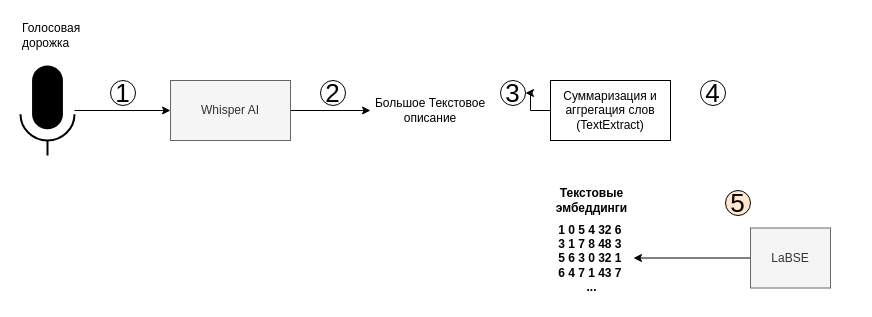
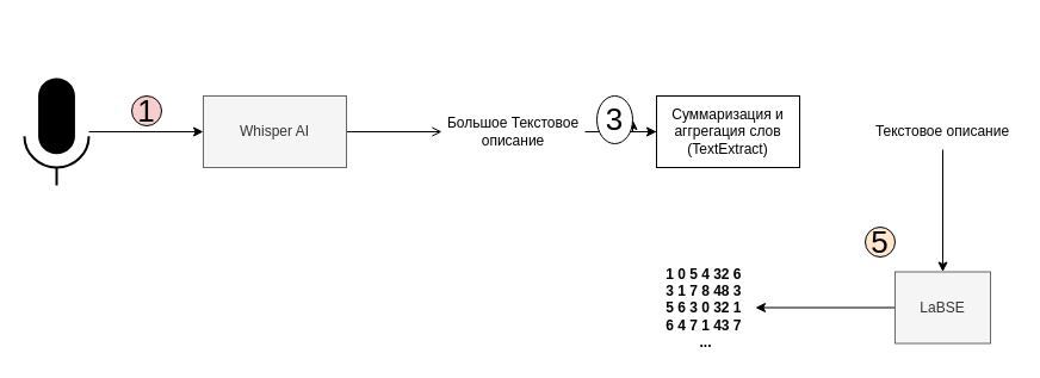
  <mxCell id="0" />
  <mxCell id="1" parent="0" />
  <mxCell id="2" style="edgeStyle=orthogonalEdgeStyle;rounded=0;orthogonalLoop=1;jettySize=auto;html=1;entryX=0;entryY=0.5;entryDx=0;entryDy=0;" edge="1" parent="1" source="3" target="6"><mxGeometry relative="1" as="geometry" /></mxCell>
  <mxCell id="3" value="" style="html=1;dashed=0;aspect=fixed;verticalLabelPosition=bottom;verticalAlign=top;align=center;shape=mxgraph.gmdl.voice;strokeColor=#000000;fillColor=#000000;shadow=0;strokeWidth=2;sketch=0;" vertex="1" parent="1"><mxGeometry x="20" y="65" width="54" height="90" as="geometry" /></mxCell>
- <mxCell id="4" value="Голосовая дорожка" style="text;html=1;align=left;verticalAlign=middle;whiteSpace=wrap;rounded=0;" vertex="1" parent="1"><mxGeometry x="20" y="20" width="60" height="30" as="geometry" /></mxCell>
- <mxCell id="5" value="" style="edgeStyle=orthogonalEdgeStyle;rounded=0;orthogonalLoop=1;jettySize=auto;html=1;entryX=0;entryY=0.5;entryDx=0;entryDy=0;" edge="1" parent="1" source="6" target="8"><mxGeometry relative="1" as="geometry"><mxPoint x="370" y="110" as="targetPoint" /></mxGeometry></mxCell>
+ <mxCell id="5" value="" style="edgeStyle=orthogonalEdgeStyle;rounded=0;orthogonalLoop=1;jettySize=auto;html=1;entryX=0;entryY=0.5;entryDx=0;entryDy=0;endArrow=open;" edge="1" parent="1" source="6" target="8"><mxGeometry relative="1" as="geometry"><mxPoint x="370" y="110" as="targetPoint" /></mxGeometry></mxCell>
  <mxCell id="6" value="Whisper AI" style="rounded=0;whiteSpace=wrap;html=1;fillColor=#f5f5f5;fontColor=#333333;strokeColor=#666666;" vertex="1" parent="1"><mxGeometry x="170" y="80" width="120" height="60" as="geometry" /></mxCell>
+ <mxCell id="7" value="" style="edgeStyle=orthogonalEdgeStyle;rounded=0;orthogonalLoop=1;jettySize=auto;html=1;entryX=0;entryY=0.5;entryDx=0;entryDy=0;" edge="1" parent="1" source="8" target="10"><mxGeometry relative="1" as="geometry"><mxPoint x="533" y="110" as="targetPoint" /></mxGeometry></mxCell>
  <mxCell id="8" value="Большое Текстовое описание" style="text;html=1;align=center;verticalAlign=middle;whiteSpace=wrap;rounded=0;" vertex="1" parent="1"><mxGeometry x="370" y="95" width="120" height="30" as="geometry" /></mxCell>
  <mxCell id="9" value="" style="edgeStyle=orthogonalEdgeStyle;rounded=0;orthogonalLoop=1;jettySize=auto;html=1;" edge="1" parent="1" source="10" target="15"><mxGeometry relative="1" as="geometry"><mxPoint x="730" y="110" as="targetPoint" /></mxGeometry></mxCell>
  <mxCell id="10" value="Суммаризация и аггрегация слов&lt;div&gt;(TextExtract)&lt;/div&gt;" style="rounded=0;whiteSpace=wrap;html=1;" vertex="1" parent="1"><mxGeometry x="550" y="80" width="120" height="60" as="geometry" /></mxCell>
- <mxCell id="13" value="&lt;font style=&quot;font-size: 26px;&quot;&gt;1&lt;/font&gt;" style="ellipse;whiteSpace=wrap;html=1;aspect=fixed;" vertex="1" parent="1"><mxGeometry x="110" y="80" width="25" height="25" as="geometry" /></mxCell>
- <mxCell id="14" value="&lt;font style=&quot;font-size: 26px;&quot;&gt;2&lt;/font&gt;" style="ellipse;whiteSpace=wrap;html=1;aspect=fixed;" vertex="1" parent="1"><mxGeometry x="320" y="80" width="25" height="25" as="geometry" /></mxCell>
- <mxCell id="15" value="&lt;font style=&quot;font-size: 26px;&quot;&gt;3&lt;/font&gt;" style="ellipse;whiteSpace=wrap;html=1;aspect=fixed;" vertex="1" parent="1"><mxGeometry x="500" y="80" width="25" height="25" as="geometry" /></mxCell>
- <mxCell id="16" value="&lt;font style=&quot;font-size: 26px;&quot;&gt;4&lt;/font&gt;" style="ellipse;whiteSpace=wrap;html=1;aspect=fixed;" vertex="1" parent="1"><mxGeometry x="700" y="80" width="25" height="25" as="geometry" /></mxCell>
+ <mxCell id="11" style="edgeStyle=orthogonalEdgeStyle;rounded=0;orthogonalLoop=1;jettySize=auto;html=1;entryX=0.5;entryY=0;entryDx=0;entryDy=0;" edge="1" parent="1" source="12" target="18"><mxGeometry relative="1" as="geometry" /></mxCell>
+ <mxCell id="12" value="Текстовое описание" style="text;html=1;align=center;verticalAlign=middle;whiteSpace=wrap;rounded=0;" vertex="1" parent="1"><mxGeometry x="730" y="95" width="120" height="30" as="geometry" /></mxCell>
+ <mxCell id="13" value="&lt;font style=&quot;font-size: 26px;&quot;&gt;1&lt;/font&gt;" style="ellipse;whiteSpace=wrap;html=1;aspect=fixed;fillColor=#f8cecc;" vertex="1" parent="1"><mxGeometry x="110" y="80" width="25" height="25" as="geometry" /></mxCell>
+ <mxCell id="15" value="&lt;font style=&quot;font-size: 26px;&quot;&gt;3&lt;/font&gt;" style="ellipse;whiteSpace=wrap;html=1;aspect=fixed;" vertex="1" parent="1"><mxGeometry x="500" y="80" width="30" height="40" as="geometry" /></mxCell>
  <mxCell id="17" style="edgeStyle=orthogonalEdgeStyle;rounded=0;orthogonalLoop=1;jettySize=auto;html=1;entryX=1;entryY=0.5;entryDx=0;entryDy=0;" edge="1" parent="1" source="18" target="20"><mxGeometry relative="1" as="geometry" /></mxCell>
  <mxCell id="18" value="LaBSE" style="rounded=0;whiteSpace=wrap;html=1;fillColor=#f5f5f5;fontColor=#333333;strokeColor=#666666;" vertex="1" parent="1"><mxGeometry x="750" y="227.5" width="80" height="60" as="geometry" /></mxCell>
  <mxCell id="19" value="" style="group" vertex="1" connectable="0" parent="1"><mxGeometry x="550" y="185" width="83" height="110" as="geometry" /></mxCell>
  <mxCell id="20" value="&lt;b&gt;1 0 5 4 32 6&amp;nbsp;&lt;/b&gt;&lt;div&gt;&lt;b&gt;3 1 7 8 48 3&amp;nbsp;&lt;/b&gt;&lt;/div&gt;&lt;div&gt;&lt;b&gt;5 6 3 0 32 1&amp;nbsp;&lt;/b&gt;&lt;/div&gt;&lt;div&gt;&lt;b&gt;6 4 7 1 43 7&amp;nbsp;&lt;br&gt;&lt;/b&gt;&lt;/div&gt;&lt;div&gt;&lt;b&gt;...&lt;/b&gt;&lt;/div&gt;" style="text;html=1;align=center;verticalAlign=middle;whiteSpace=wrap;rounded=0;" vertex="1" parent="19"><mxGeometry y="35" width="83" height="75" as="geometry" /></mxCell>
- <mxCell id="21" value="&lt;b&gt;Текстовые эмбеддинги&lt;/b&gt;" style="text;html=1;align=center;verticalAlign=middle;whiteSpace=wrap;rounded=0;" vertex="1" parent="19"><mxGeometry width="83" height="30" as="geometry" /></mxCell>
  <mxCell id="22" value="&lt;font style=&quot;font-size: 26px;&quot;&gt;5&lt;/font&gt;" style="ellipse;whiteSpace=wrap;html=1;aspect=fixed;fillColor=#ffe6cc;" vertex="1" parent="1"><mxGeometry x="725" y="190" width="25" height="25" as="geometry" /></mxCell>
